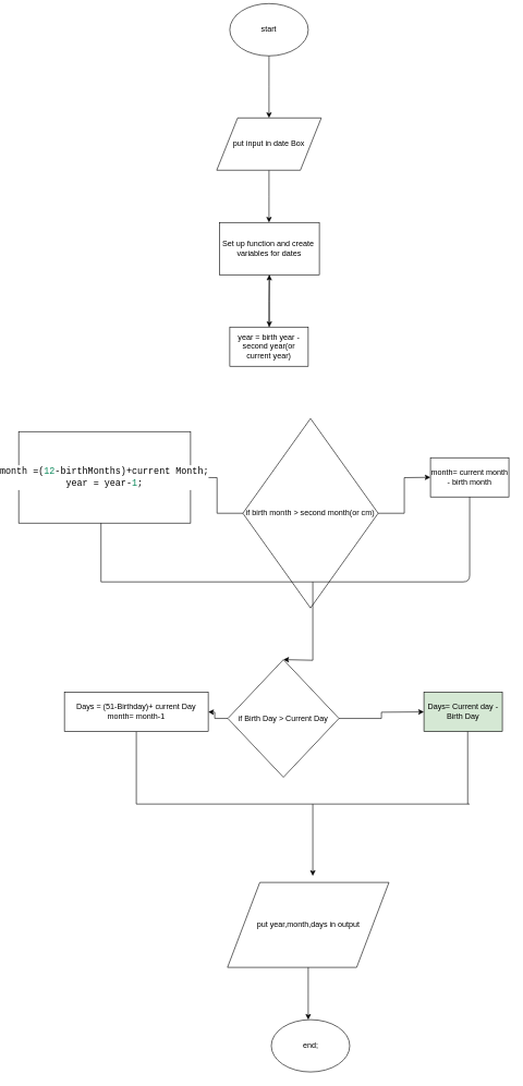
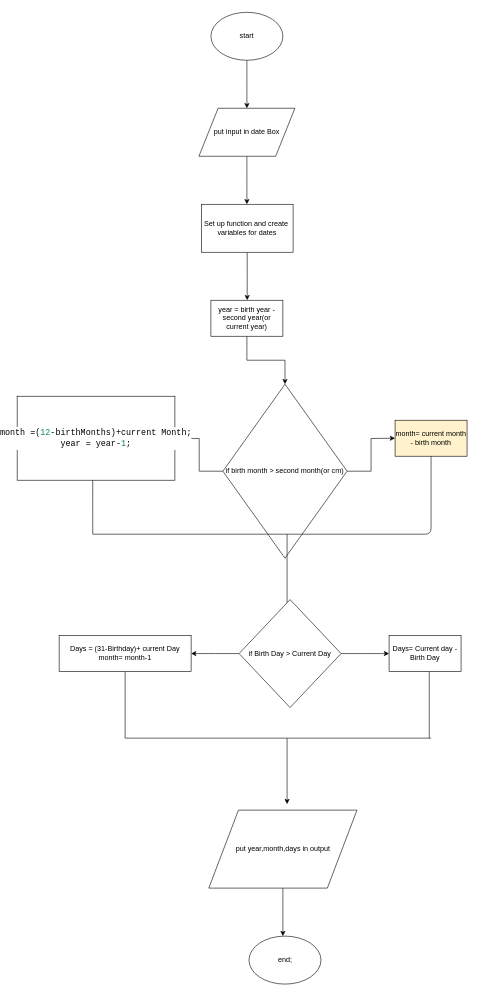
  <mxCell id="0" />
  <mxCell id="1" parent="0" />
  <mxCell id="2" value="" style="edgeStyle=orthogonalEdgeStyle;rounded=0;orthogonalLoop=1;jettySize=auto;html=1;" edge="1" parent="1" source="3"><mxGeometry relative="1" as="geometry"><mxPoint x="403" y="180" as="targetPoint" /></mxGeometry></mxCell>
- <mxCell id="3" value="start" style="ellipse;whiteSpace=wrap;html=1;" vertex="1" parent="1"><mxGeometry x="343" y="5" width="120" height="80" as="geometry" /></mxCell>
+ <mxCell id="3" value="start" style="ellipse;whiteSpace=wrap;html=1;" vertex="1" parent="1"><mxGeometry x="343" y="20" width="120" height="80" as="geometry" /></mxCell>
  <mxCell id="4" value="" style="edgeStyle=orthogonalEdgeStyle;rounded=0;orthogonalLoop=1;jettySize=auto;html=1;" edge="1" parent="1" source="5"><mxGeometry relative="1" as="geometry"><mxPoint x="403" y="340" as="targetPoint" /></mxGeometry></mxCell>
  <mxCell id="5" value="put input in date Box" style="shape=parallelogram;perimeter=parallelogramPerimeter;whiteSpace=wrap;html=1;" vertex="1" parent="1"><mxGeometry x="323" y="180" width="160" height="80" as="geometry" /></mxCell>
  <mxCell id="6" value="" style="edgeStyle=orthogonalEdgeStyle;rounded=0;orthogonalLoop=1;jettySize=auto;html=1;" edge="1" parent="1" source="7"><mxGeometry relative="1" as="geometry"><mxPoint x="403.5" y="500" as="targetPoint" /></mxGeometry></mxCell>
  <mxCell id="7" value="Set up function and create&amp;nbsp;&lt;br&gt;variables for dates" style="rounded=0;whiteSpace=wrap;html=1;" vertex="1" parent="1"><mxGeometry x="327" y="340" width="153" height="80" as="geometry" /></mxCell>
- <mxCell id="8" value="" style="edgeStyle=orthogonalEdgeStyle;rounded=0;orthogonalLoop=1;jettySize=auto;html=1;" edge="1" parent="1" source="9" target="7"><mxGeometry relative="1" as="geometry" /></mxCell>
+ <mxCell id="8" value="" style="edgeStyle=orthogonalEdgeStyle;rounded=0;orthogonalLoop=1;jettySize=auto;html=1;" edge="1" parent="1" source="9" target="12"><mxGeometry relative="1" as="geometry" /></mxCell>
  <mxCell id="9" value="year = birth year - second year(or current year)" style="rounded=0;whiteSpace=wrap;html=1;" vertex="1" parent="1"><mxGeometry x="343" y="500" width="120" height="60" as="geometry" /></mxCell>
  <mxCell id="10" value="" style="edgeStyle=orthogonalEdgeStyle;rounded=0;orthogonalLoop=1;jettySize=auto;html=1;" edge="1" parent="1" source="12"><mxGeometry relative="1" as="geometry"><mxPoint x="283" y="730" as="targetPoint" /></mxGeometry></mxCell>
  <mxCell id="11" value="" style="edgeStyle=orthogonalEdgeStyle;rounded=0;orthogonalLoop=1;jettySize=auto;html=1;" edge="1" parent="1" source="12"><mxGeometry relative="1" as="geometry"><mxPoint x="650" y="730" as="targetPoint" /></mxGeometry></mxCell>
  <mxCell id="12" value="if birth month &amp;gt; second month(or cm)" style="rhombus;whiteSpace=wrap;html=1;" vertex="1" parent="1"><mxGeometry x="363" y="640" width="207" height="290" as="geometry" /></mxCell>
  <mxCell id="13" value="" style="edgeStyle=orthogonalEdgeStyle;rounded=0;orthogonalLoop=1;jettySize=auto;html=1;exitX=0.479;exitY=0.971;exitDx=0;exitDy=0;exitPerimeter=0;entryX=0.5;entryY=0;entryDx=0;entryDy=0;" edge="1" parent="1" source="14" target="19"><mxGeometry relative="1" as="geometry"><mxPoint x="152" y="803" as="sourcePoint" /><mxPoint x="470" y="1000" as="targetPoint" /><Array as="points"><mxPoint x="146" y="890" /><mxPoint x="470" y="890" /><mxPoint x="470" y="1010" /></Array></mxGeometry></mxCell>
  <mxCell id="14" value="&lt;div style=&quot;background-color: rgb(255 , 255 , 255) ; font-family: &amp;#34;consolas&amp;#34; , &amp;#34;courier new&amp;#34; , monospace ; font-size: 14px ; line-height: 19px ; white-space: pre&quot;&gt;&lt;div&gt;&lt;/div&gt;&lt;div&gt;month =(&lt;span style=&quot;color: #09885a&quot;&gt;12&lt;/span&gt;-birthMonths)+current Month;&lt;/div&gt;&lt;div&gt;year = year-&lt;span style=&quot;color: rgb(9 , 136 , 90)&quot;&gt;1&lt;/span&gt;;&lt;/div&gt;&lt;/div&gt;" style="rounded=0;whiteSpace=wrap;html=1;" vertex="1" parent="1"><mxGeometry x="20" y="660" width="263" height="140" as="geometry" /></mxCell>
- <mxCell id="15" value="month= current month - birth month" style="rounded=0;whiteSpace=wrap;html=1;" vertex="1" parent="1"><mxGeometry x="650" y="700" width="120" height="60" as="geometry" /></mxCell>
+ <mxCell id="15" value="month= current month - birth month" style="rounded=0;whiteSpace=wrap;html=1;fillColor=#fff2cc;" vertex="1" parent="1"><mxGeometry x="650" y="700" width="120" height="60" as="geometry" /></mxCell>
  <mxCell id="16" value="" style="endArrow=none;html=1;entryX=0.5;entryY=1;entryDx=0;entryDy=0;" edge="1" parent="1" target="15"><mxGeometry width="50" height="50" relative="1" as="geometry"><mxPoint x="470" y="890" as="sourcePoint" /><mxPoint x="60" y="1030" as="targetPoint" /><Array as="points"><mxPoint x="710" y="890" /></Array></mxGeometry></mxCell>
  <mxCell id="17" value="" style="edgeStyle=orthogonalEdgeStyle;rounded=0;orthogonalLoop=1;jettySize=auto;html=1;" edge="1" parent="1" source="19"><mxGeometry relative="1" as="geometry"><mxPoint x="310" y="1089" as="targetPoint" /></mxGeometry></mxCell>
  <mxCell id="18" value="" style="edgeStyle=orthogonalEdgeStyle;rounded=0;orthogonalLoop=1;jettySize=auto;html=1;" edge="1" parent="1" source="19"><mxGeometry relative="1" as="geometry"><mxPoint x="640" y="1089" as="targetPoint" /></mxGeometry></mxCell>
- <mxCell id="19" value="if Birth Day &amp;gt; Current Day" style="rhombus;whiteSpace=wrap;html=1;" vertex="1" parent="1"><mxGeometry x="340" y="1009" width="170" height="180" as="geometry" /></mxCell>
+ <mxCell id="19" value="if Birth Day &amp;gt; Current Day" style="rhombus;whiteSpace=wrap;html=1;" vertex="1" parent="1"><mxGeometry x="390" y="999" width="170" height="180" as="geometry" /></mxCell>
  <mxCell id="20" value="" style="edgeStyle=orthogonalEdgeStyle;rounded=0;orthogonalLoop=1;jettySize=auto;html=1;" edge="1" parent="1" source="21"><mxGeometry relative="1" as="geometry"><mxPoint x="470" y="1340" as="targetPoint" /><Array as="points"><mxPoint x="200" y="1230" /><mxPoint x="470" y="1230" /><mxPoint x="470" y="1340" /></Array></mxGeometry></mxCell>
- <mxCell id="21" value="Days = (51-Birthday)+ current Day&lt;br&gt;month= month-1" style="rounded=0;whiteSpace=wrap;html=1;" vertex="1" parent="1"><mxGeometry x="90" y="1059" width="220" height="60" as="geometry" /></mxCell>
- <mxCell id="22" value="Days= Current day - Birth Day" style="rounded=0;whiteSpace=wrap;html=1;fillColor=#d5e8d4;" vertex="1" parent="1"><mxGeometry x="640" y="1059" width="120" height="60" as="geometry" /></mxCell>
+ <mxCell id="21" value="Days = (31-Birthday)+ current Day&lt;br&gt;month= month-1" style="rounded=0;whiteSpace=wrap;html=1;" vertex="1" parent="1"><mxGeometry x="90" y="1059" width="220" height="60" as="geometry" /></mxCell>
+ <mxCell id="22" value="Days= Current day - Birth Day" style="rounded=0;whiteSpace=wrap;html=1;" vertex="1" parent="1"><mxGeometry x="640" y="1059" width="120" height="60" as="geometry" /></mxCell>
  <mxCell id="23" value="" style="endArrow=none;html=1;entryX=0.558;entryY=1;entryDx=0;entryDy=0;entryPerimeter=0;" edge="1" parent="1" target="22"><mxGeometry width="50" height="50" relative="1" as="geometry"><mxPoint x="707" y="1230" as="sourcePoint" /><mxPoint x="60" y="1370" as="targetPoint" /></mxGeometry></mxCell>
  <mxCell id="24" value="" style="endArrow=none;html=1;" edge="1" parent="1"><mxGeometry width="50" height="50" relative="1" as="geometry"><mxPoint x="710" y="1230" as="sourcePoint" /><mxPoint x="470" y="1230" as="targetPoint" /></mxGeometry></mxCell>
  <mxCell id="25" value="" style="edgeStyle=orthogonalEdgeStyle;rounded=0;orthogonalLoop=1;jettySize=auto;html=1;" edge="1" parent="1" source="26"><mxGeometry relative="1" as="geometry"><mxPoint x="463" y="1560" as="targetPoint" /></mxGeometry></mxCell>
  <mxCell id="26" value="put year,month,days in output" style="shape=parallelogram;perimeter=parallelogramPerimeter;whiteSpace=wrap;html=1;" vertex="1" parent="1"><mxGeometry x="339.5" y="1350" width="247" height="130" as="geometry" /></mxCell>
  <mxCell id="27" value="end;" style="ellipse;whiteSpace=wrap;html=1;" vertex="1" parent="1"><mxGeometry x="406.5" y="1560" width="120" height="80" as="geometry" /></mxCell>
